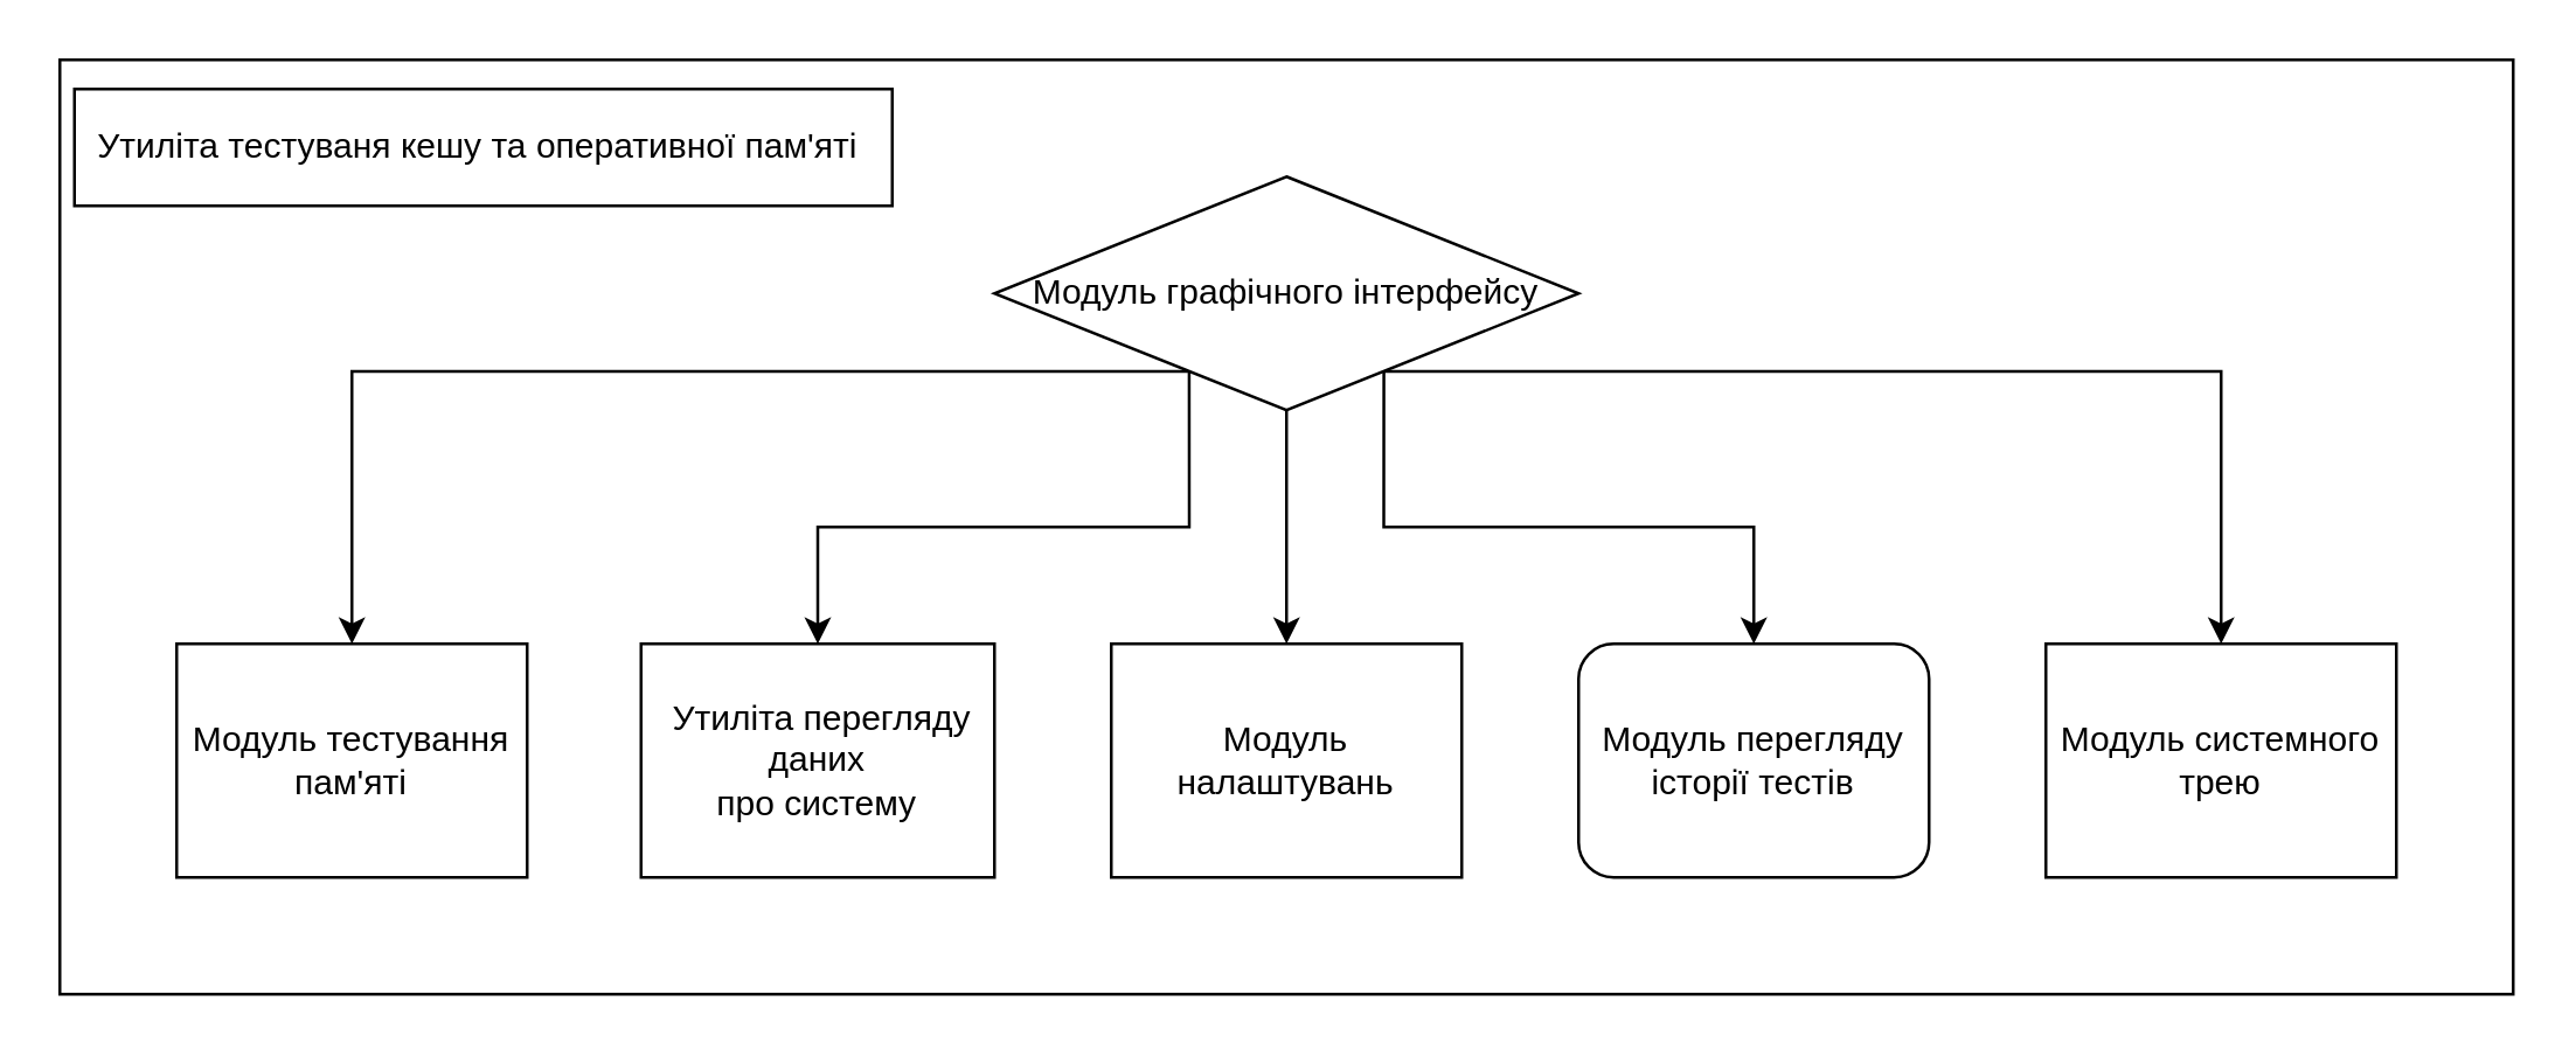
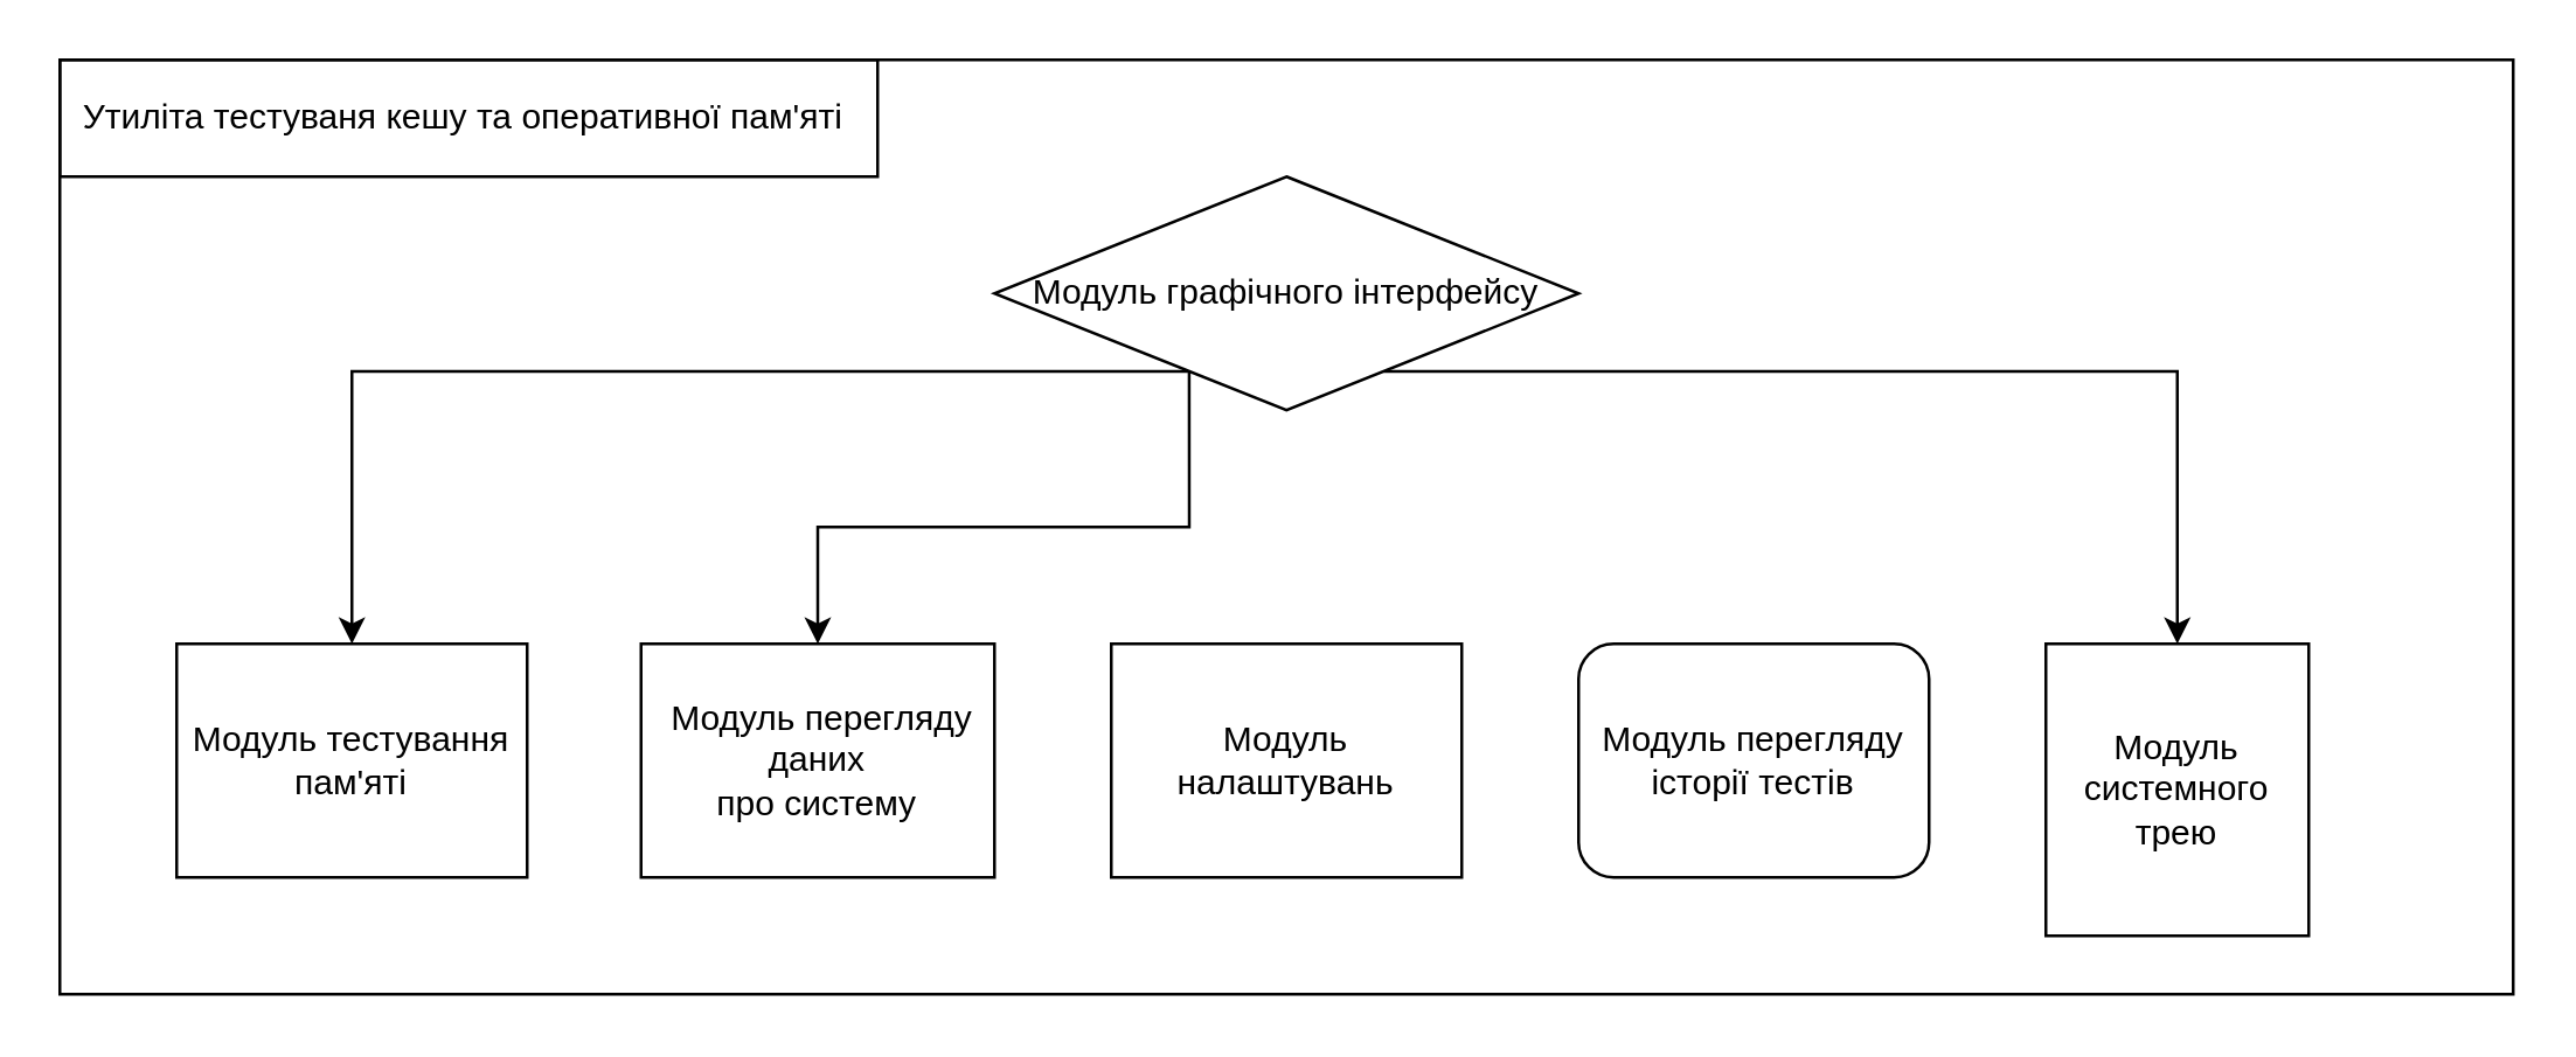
  <mxCell id="0" />
  <mxCell id="1" parent="0" />
  <mxCell id="2" style="edgeStyle=orthogonalEdgeStyle;rounded=0;orthogonalLoop=1;jettySize=auto;html=1;exitX=0.25;exitY=1;exitDx=0;exitDy=0;entryX=0.5;entryY=0;entryDx=0;entryDy=0;" edge="1" parent="1" source="7" target="8"><mxGeometry relative="1" as="geometry" /></mxCell>
- <mxCell id="3" style="edgeStyle=orthogonalEdgeStyle;rounded=0;orthogonalLoop=1;jettySize=auto;html=1;exitX=0.5;exitY=1;exitDx=0;exitDy=0;entryX=0.5;entryY=0;entryDx=0;entryDy=0;" edge="1" parent="1" source="7" target="10"><mxGeometry relative="1" as="geometry" /></mxCell>
  <mxCell id="4" style="edgeStyle=orthogonalEdgeStyle;rounded=0;orthogonalLoop=1;jettySize=auto;html=1;exitX=0.25;exitY=1;exitDx=0;exitDy=0;entryX=0.5;entryY=0;entryDx=0;entryDy=0;" edge="1" parent="1" source="7" target="9"><mxGeometry relative="1" as="geometry" /></mxCell>
- <mxCell id="5" style="edgeStyle=orthogonalEdgeStyle;rounded=0;orthogonalLoop=1;jettySize=auto;html=1;exitX=0.75;exitY=1;exitDx=0;exitDy=0;entryX=0.5;entryY=0;entryDx=0;entryDy=0;" edge="1" parent="1" source="7" target="11"><mxGeometry relative="1" as="geometry" /></mxCell>
  <mxCell id="6" style="edgeStyle=orthogonalEdgeStyle;rounded=0;orthogonalLoop=1;jettySize=auto;html=1;exitX=0.75;exitY=1;exitDx=0;exitDy=0;entryX=0.5;entryY=0;entryDx=0;entryDy=0;" edge="1" parent="1" source="7" target="12"><mxGeometry relative="1" as="geometry" /></mxCell>
  <mxCell id="7" value="Модуль графічного інтерфейсу" style="rhombus;whiteSpace=wrap;html=1;" vertex="1" parent="1"><mxGeometry x="340" y="60" width="200" height="80" as="geometry" /></mxCell>
  <mxCell id="8" value="Модуль тестування &lt;br&gt;пам'яті" style="rounded=0;whiteSpace=wrap;html=1;" vertex="1" parent="1"><mxGeometry x="60" y="220" width="120" height="80" as="geometry" /></mxCell>
- <mxCell id="9" value="&amp;nbsp;Утиліта перегляду даних&lt;br&gt;про систему" style="rounded=0;whiteSpace=wrap;html=1;" vertex="1" parent="1"><mxGeometry x="219" y="220" width="121" height="80" as="geometry" /></mxCell>
+ <mxCell id="9" value="&amp;nbsp;Модуль перегляду даних&lt;br&gt;про систему" style="rounded=0;whiteSpace=wrap;html=1;" vertex="1" parent="1"><mxGeometry x="219" y="220" width="121" height="80" as="geometry" /></mxCell>
  <mxCell id="10" value="Модуль налаштувань" style="rounded=0;whiteSpace=wrap;html=1;" vertex="1" parent="1"><mxGeometry x="380" y="220" width="120" height="80" as="geometry" /></mxCell>
  <mxCell id="11" value="&lt;span&gt;Модуль перегляду історії тестів&lt;/span&gt;" style="whiteSpace=wrap;html=1;rounded=1;" vertex="1" parent="1"><mxGeometry x="540" y="220" width="120" height="80" as="geometry" /></mxCell>
- <mxCell id="12" value="&lt;span&gt;Модуль системного трею&lt;/span&gt;" style="rounded=0;whiteSpace=wrap;html=1;" vertex="1" parent="1"><mxGeometry x="700" y="220" width="120" height="80" as="geometry" /></mxCell>
+ <mxCell id="12" value="&lt;span&gt;Модуль системного трею&lt;/span&gt;" style="rounded=0;whiteSpace=wrap;html=1;" vertex="1" parent="1"><mxGeometry x="700" y="220" width="90" height="100" as="geometry" /></mxCell>
  <mxCell id="13" value="" style="rounded=0;whiteSpace=wrap;html=1;fillColor=none;" vertex="1" parent="1"><mxGeometry x="20" y="20" width="840" height="320" as="geometry" /></mxCell>
- <mxCell id="14" value="Утиліта тестуваня кешу та оперативної пам'яті&amp;nbsp;" style="rounded=0;whiteSpace=wrap;html=1;fillColor=none;" vertex="1" parent="1"><mxGeometry x="25" y="30" width="280" height="40" as="geometry" /></mxCell>
+ <mxCell id="14" value="Утиліта тестуваня кешу та оперативної пам'яті&amp;nbsp;" style="rounded=0;whiteSpace=wrap;html=1;fillColor=none;" vertex="1" parent="1"><mxGeometry x="20" y="20" width="280" height="40" as="geometry" /></mxCell>
